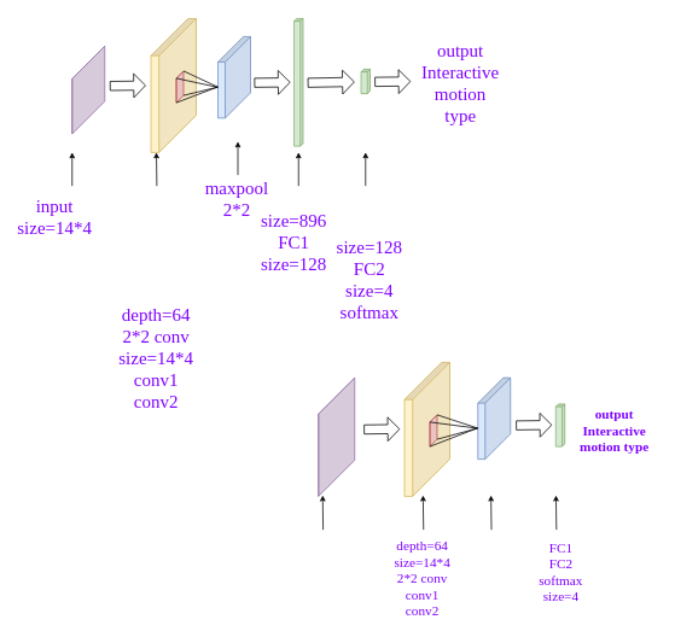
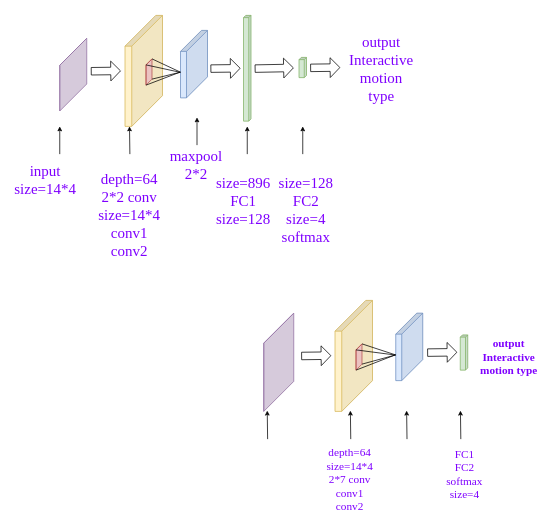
  <mxCell id="0" />
  <mxCell id="1" parent="0" />
  <mxCell id="2" value="" style="shape=cube;whiteSpace=wrap;html=1;boundedLbl=1;backgroundOutline=1;darkOpacity=0.05;darkOpacity2=0.1;fillColor=#dae8fc;strokeColor=#6c8ebf;size=28;direction=south;fontSize=15;fontStyle=0" parent="1" vertex="1"><mxGeometry x="527" y="417" width="36" height="90" as="geometry" /></mxCell>
  <mxCell id="3" value="" style="shape=cube;whiteSpace=wrap;html=1;boundedLbl=1;backgroundOutline=1;darkOpacity=0.05;darkOpacity2=0.1;fillColor=#fff2cc;strokeColor=#d6b656;size=41;direction=south;fontSize=15;fontStyle=0" parent="1" vertex="1"><mxGeometry x="446" y="400" width="50" height="148" as="geometry" /></mxCell>
  <mxCell id="4" value="" style="shape=cube;whiteSpace=wrap;html=1;boundedLbl=1;backgroundOutline=1;darkOpacity=0.05;darkOpacity2=0.1;fillColor=#d5e8d4;strokeColor=#82b366;size=3;direction=south;fontSize=15;fontStyle=0" parent="1" vertex="1"><mxGeometry x="613" y="446" width="10" height="47" as="geometry" /></mxCell>
  <mxCell id="5" value="" style="shape=cube;whiteSpace=wrap;html=1;boundedLbl=1;backgroundOutline=1;darkOpacity=0.05;darkOpacity2=0.1;fillColor=#f8cecc;strokeColor=#b85450;size=9;direction=south;fontSize=15;fontStyle=0" parent="1" vertex="1"><mxGeometry x="474" y="458" width="8" height="35" as="geometry" /></mxCell>
  <mxCell id="6" value="" style="endArrow=none;html=1;exitX=0;exitY=0;exitDx=8;exitDy=8;exitPerimeter=0;entryX=0.621;entryY=1.015;entryDx=0;entryDy=0;entryPerimeter=0;fontSize=15;fontStyle=0" parent="1" source="5" target="2" edge="1"><mxGeometry width="50" height="50" relative="1" as="geometry"><mxPoint x="571" y="607" as="sourcePoint" /><mxPoint x="508" y="475" as="targetPoint" /></mxGeometry></mxCell>
  <mxCell id="7" value="" style="endArrow=none;html=1;exitX=0;exitY=0;exitDx=0;exitDy=0;exitPerimeter=0;entryX=0.621;entryY=0.993;entryDx=0;entryDy=0;entryPerimeter=0;fontSize=15;fontStyle=0" parent="1" source="5" target="2" edge="1"><mxGeometry width="50" height="50" relative="1" as="geometry"><mxPoint x="521" y="577" as="sourcePoint" /><mxPoint x="520" y="475" as="targetPoint" /></mxGeometry></mxCell>
  <mxCell id="8" value="" style="endArrow=none;html=1;entryX=0;entryY=0;entryDx=35;entryDy=8;entryPerimeter=0;exitX=0.619;exitY=1.019;exitDx=0;exitDy=0;exitPerimeter=0;fontSize=15;fontStyle=0" parent="1" source="2" target="5" edge="1"><mxGeometry width="50" height="50" relative="1" as="geometry"><mxPoint x="511" y="472" as="sourcePoint" /><mxPoint x="491" y="627" as="targetPoint" /></mxGeometry></mxCell>
  <mxCell id="9" value="" style="endArrow=none;html=1;entryX=0;entryY=0;entryDx=27;entryDy=0;entryPerimeter=0;exitX=0.619;exitY=0.998;exitDx=0;exitDy=0;exitPerimeter=0;fontSize=15;fontStyle=0" parent="1" source="2" target="5" edge="1"><mxGeometry width="50" height="50" relative="1" as="geometry"><mxPoint x="511" y="479" as="sourcePoint" /><mxPoint x="521" y="487" as="targetPoint" /></mxGeometry></mxCell>
- <mxCell id="10" value="&lt;font color=&quot;#7f00ff&quot; style=&quot;font-size: 15px&quot;&gt;&lt;span style=&quot;font-size: 15px&quot;&gt;depth=64&lt;br&gt;&lt;/span&gt;&lt;/font&gt;&lt;span style=&quot;color: rgb(127 , 0 , 255)&quot;&gt;size=14*4&lt;/span&gt;&lt;font color=&quot;#7f00ff&quot; style=&quot;font-size: 15px&quot;&gt;&lt;span style=&quot;font-size: 15px&quot;&gt;&lt;br style=&quot;font-size: 15px&quot;&gt;2*2 conv&lt;br style=&quot;font-size: 15px&quot;&gt;conv1&lt;br style=&quot;font-size: 15px&quot;&gt;conv2&lt;/span&gt;&lt;/font&gt;" style="text;html=1;strokeColor=none;fillColor=none;align=center;verticalAlign=middle;whiteSpace=wrap;rounded=0;fontFamily=Times New Roman;fontSize=15;fontStyle=0" parent="1" vertex="1"><mxGeometry x="431" y="594" width="70" height="88" as="geometry" /></mxCell>
+ <mxCell id="10" value="&lt;font color=&quot;#7f00ff&quot; style=&quot;font-size: 15px&quot;&gt;&lt;span style=&quot;font-size: 15px&quot;&gt;depth=64&lt;br&gt;&lt;/span&gt;&lt;/font&gt;&lt;span style=&quot;color: rgb(127 , 0 , 255)&quot;&gt;size=14*4&lt;/span&gt;&lt;font color=&quot;#7f00ff&quot; style=&quot;font-size: 15px&quot;&gt;&lt;span style=&quot;font-size: 15px&quot;&gt;&lt;br style=&quot;font-size: 15px&quot;&gt;2*7 conv&lt;br style=&quot;font-size: 15px&quot;&gt;conv1&lt;br style=&quot;font-size: 15px&quot;&gt;conv2&lt;/span&gt;&lt;/font&gt;" style="text;html=1;strokeColor=none;fillColor=none;align=center;verticalAlign=middle;whiteSpace=wrap;rounded=0;fontFamily=Times New Roman;fontSize=15;fontStyle=0" parent="1" vertex="1"><mxGeometry x="431" y="594" width="70" height="88" as="geometry" /></mxCell>
  <mxCell id="11" value="" style="shape=cube;whiteSpace=wrap;html=1;boundedLbl=1;backgroundOutline=1;darkOpacity=0.05;darkOpacity2=0.1;fillColor=#e1d5e7;strokeColor=#9673a6;size=41;direction=south;fontSize=15;rotation=0;fontStyle=0" parent="1" vertex="1"><mxGeometry x="351" y="417" width="40" height="131" as="geometry" /></mxCell>
  <mxCell id="12" value="" style="endArrow=classic;html=1;endSize=4;fontSize=15;fontStyle=0" parent="1" edge="1"><mxGeometry width="50" height="50" relative="1" as="geometry"><mxPoint x="467" y="585" as="sourcePoint" /><mxPoint x="466.5" y="547" as="targetPoint" /></mxGeometry></mxCell>
  <mxCell id="13" value="" style="endArrow=classic;html=1;endSize=4;fontSize=15;fontStyle=0" parent="1" edge="1"><mxGeometry width="50" height="50" relative="1" as="geometry"><mxPoint x="542" y="585" as="sourcePoint" /><mxPoint x="541.5" y="547" as="targetPoint" /></mxGeometry></mxCell>
  <mxCell id="14" value="" style="endArrow=classic;html=1;endSize=4;fontSize=15;fontStyle=0" parent="1" edge="1"><mxGeometry width="50" height="50" relative="1" as="geometry"><mxPoint x="356.16" y="585" as="sourcePoint" /><mxPoint x="355.66" y="547" as="targetPoint" /></mxGeometry></mxCell>
  <mxCell id="15" value="" style="shape=flexArrow;endArrow=classic;html=1;endWidth=15.429;endSize=4;startWidth=15.429;startSize=6.669;width=10;entryX=0;entryY=0;entryDx=64.5;entryDy=10;entryPerimeter=0;fontSize=15;fontStyle=0" parent="1" edge="1"><mxGeometry width="50" height="50" relative="1" as="geometry"><mxPoint x="401" y="474.16" as="sourcePoint" /><mxPoint x="441" y="473.66" as="targetPoint" /></mxGeometry></mxCell>
  <mxCell id="16" value="&lt;span style=&quot;font-size: 15px&quot;&gt;&lt;font color=&quot;#7f00ff&quot; face=&quot;Times New Roman&quot; style=&quot;font-size: 15px&quot;&gt;FC1&lt;br style=&quot;font-size: 15px&quot;&gt;FC2&lt;br style=&quot;font-size: 15px&quot;&gt;softmax&lt;br&gt;&lt;/font&gt;&lt;/span&gt;&lt;span style=&quot;color: rgb(127 , 0 , 255) ; font-family: &amp;#34;times new roman&amp;#34;&quot;&gt;size=4&lt;/span&gt;&lt;span style=&quot;font-size: 15px&quot;&gt;&lt;font color=&quot;#7f00ff&quot; face=&quot;Times New Roman&quot; style=&quot;font-size: 15px&quot;&gt;&lt;br&gt;&lt;/font&gt;&lt;/span&gt;" style="text;html=1;strokeColor=none;fillColor=none;align=center;verticalAlign=middle;whiteSpace=wrap;rounded=0;fontSize=15;fontStyle=0" parent="1" vertex="1"><mxGeometry x="586.5" y="594" width="63.5" height="73" as="geometry" /></mxCell>
  <mxCell id="17" value="&lt;font color=&quot;#7f00ff&quot; face=&quot;Times New Roman&quot; style=&quot;font-size: 15px;&quot;&gt;&lt;span style=&quot;font-size: 15px;&quot;&gt;&lt;b style=&quot;font-size: 15px;&quot;&gt;output&lt;br style=&quot;font-size: 15px;&quot;&gt;Interactive motion type&lt;/b&gt;&lt;/span&gt;&lt;/font&gt;" style="text;html=1;strokeColor=none;fillColor=none;align=center;verticalAlign=middle;whiteSpace=wrap;rounded=0;fontSize=15;fontStyle=0" parent="1" vertex="1"><mxGeometry x="633" y="446" width="90" height="57.5" as="geometry" /></mxCell>
  <mxCell id="18" value="" style="shape=cube;whiteSpace=wrap;html=1;boundedLbl=1;backgroundOutline=1;darkOpacity=0.05;darkOpacity2=0.1;fillColor=#dae8fc;strokeColor=#6c8ebf;size=28;direction=south;fontSize=20;fontStyle=0" parent="1" vertex="1"><mxGeometry x="240" y="40" width="36" height="90" as="geometry" /></mxCell>
  <mxCell id="19" value="" style="shape=cube;whiteSpace=wrap;html=1;boundedLbl=1;backgroundOutline=1;darkOpacity=0.05;darkOpacity2=0.1;fillColor=#fff2cc;strokeColor=#d6b656;size=41;direction=south;fontSize=20;fontStyle=0" parent="1" vertex="1"><mxGeometry x="166" y="20" width="50" height="148" as="geometry" /></mxCell>
  <mxCell id="20" value="" style="shape=cube;whiteSpace=wrap;html=1;boundedLbl=1;backgroundOutline=1;darkOpacity=0.05;darkOpacity2=0.1;fillColor=#d5e8d4;strokeColor=#82b366;size=3;direction=south;fontSize=20;fontStyle=0" parent="1" vertex="1"><mxGeometry x="324" y="20" width="10" height="141" as="geometry" /></mxCell>
  <mxCell id="21" value="" style="shape=cube;whiteSpace=wrap;html=1;boundedLbl=1;backgroundOutline=1;darkOpacity=0.05;darkOpacity2=0.1;fillColor=#d5e8d4;strokeColor=#82b366;size=3;direction=south;fontSize=20;fontStyle=0" parent="1" vertex="1"><mxGeometry x="398" y="76" width="10" height="27" as="geometry" /></mxCell>
  <mxCell id="22" value="" style="shape=cube;whiteSpace=wrap;html=1;boundedLbl=1;backgroundOutline=1;darkOpacity=0.05;darkOpacity2=0.1;fillColor=#f8cecc;strokeColor=#b85450;size=9;direction=south;fontSize=20;fontStyle=0" parent="1" vertex="1"><mxGeometry x="194" y="78" width="8" height="35" as="geometry" /></mxCell>
  <mxCell id="23" value="" style="endArrow=none;html=1;exitX=0;exitY=0;exitDx=8;exitDy=8;exitPerimeter=0;entryX=0.621;entryY=1.015;entryDx=0;entryDy=0;entryPerimeter=0;fontSize=20;fontStyle=0" parent="1" source="22" target="18" edge="1"><mxGeometry width="50" height="50" relative="1" as="geometry"><mxPoint x="291" y="227" as="sourcePoint" /><mxPoint x="228" y="95" as="targetPoint" /></mxGeometry></mxCell>
  <mxCell id="24" value="" style="endArrow=none;html=1;exitX=0;exitY=0;exitDx=0;exitDy=0;exitPerimeter=0;entryX=0.621;entryY=0.993;entryDx=0;entryDy=0;entryPerimeter=0;fontSize=20;fontStyle=0" parent="1" source="22" target="18" edge="1"><mxGeometry width="50" height="50" relative="1" as="geometry"><mxPoint x="241" y="197" as="sourcePoint" /><mxPoint x="240" y="95" as="targetPoint" /></mxGeometry></mxCell>
  <mxCell id="25" value="" style="endArrow=none;html=1;entryX=0;entryY=0;entryDx=35;entryDy=8;entryPerimeter=0;exitX=0.619;exitY=1.019;exitDx=0;exitDy=0;exitPerimeter=0;fontSize=20;fontStyle=0" parent="1" source="18" target="22" edge="1"><mxGeometry width="50" height="50" relative="1" as="geometry"><mxPoint x="231" y="92" as="sourcePoint" /><mxPoint x="211" y="247" as="targetPoint" /></mxGeometry></mxCell>
  <mxCell id="26" value="" style="endArrow=none;html=1;entryX=0;entryY=0;entryDx=27;entryDy=0;entryPerimeter=0;exitX=0.619;exitY=0.998;exitDx=0;exitDy=0;exitPerimeter=0;fontSize=20;fontStyle=0" parent="1" source="18" target="22" edge="1"><mxGeometry width="50" height="50" relative="1" as="geometry"><mxPoint x="231" y="99" as="sourcePoint" /><mxPoint x="241" y="107" as="targetPoint" /></mxGeometry></mxCell>
- <mxCell id="27" value="&lt;font color=&quot;#7f00ff&quot; style=&quot;font-size: 20px;&quot;&gt;&lt;span style=&quot;font-size: 20px;&quot;&gt;depth=64&lt;br style=&quot;font-size: 20px;&quot;&gt;2*2 conv&lt;br style=&quot;font-size: 20px;&quot;&gt;size=14*4&lt;br style=&quot;font-size: 20px;&quot;&gt;conv1&lt;br style=&quot;font-size: 20px;&quot;&gt;conv2&lt;/span&gt;&lt;/font&gt;&lt;br style=&quot;font-size: 20px;&quot;&gt;" style="text;html=1;strokeColor=none;fillColor=none;align=center;verticalAlign=middle;whiteSpace=wrap;rounded=0;fontFamily=Times New Roman;fontSize=20;fontStyle=0;fillOpacity=50;opacity=0;glass=0;comic=0;perimeterSpacing=7;spacing=50;" parent="1" vertex="1"><mxGeometry x="137" y="340" width="70" height="110" as="geometry" /></mxCell>
+ <mxCell id="27" value="&lt;font color=&quot;#7f00ff&quot; style=&quot;font-size: 20px;&quot;&gt;&lt;span style=&quot;font-size: 20px;&quot;&gt;depth=64&lt;br style=&quot;font-size: 20px;&quot;&gt;2*2 conv&lt;br style=&quot;font-size: 20px;&quot;&gt;size=14*4&lt;br style=&quot;font-size: 20px;&quot;&gt;conv1&lt;br style=&quot;font-size: 20px;&quot;&gt;conv2&lt;/span&gt;&lt;/font&gt;&lt;br style=&quot;font-size: 20px;&quot;&gt;" style="text;html=1;strokeColor=none;fillColor=none;align=center;verticalAlign=middle;whiteSpace=wrap;rounded=0;fontFamily=Times New Roman;fontSize=20;fontStyle=0;fillOpacity=50;opacity=0;glass=0;comic=0;perimeterSpacing=7;spacing=50;" parent="1" vertex="1"><mxGeometry x="137" y="230" width="70" height="110" as="geometry" /></mxCell>
  <mxCell id="28" value="&lt;font color=&quot;#7f00ff&quot; style=&quot;font-size: 20px&quot;&gt;&lt;span style=&quot;font-size: 20px&quot;&gt;maxpool&lt;br&gt;2*2&lt;br style=&quot;font-size: 20px&quot;&gt;&lt;/span&gt;&lt;/font&gt;" style="text;html=1;strokeColor=none;fillColor=none;align=center;verticalAlign=middle;whiteSpace=wrap;rounded=0;fontFamily=Times New Roman;fontSize=20;fontStyle=0" parent="1" vertex="1"><mxGeometry x="219" y="190" width="84" height="56" as="geometry" /></mxCell>
  <mxCell id="29" value="&lt;font color=&quot;#7f00ff&quot; style=&quot;font-size: 20px&quot;&gt;&lt;span style=&quot;font-size: 20px&quot;&gt;size=896&lt;br style=&quot;font-size: 20px&quot;&gt;FC1&lt;br style=&quot;font-size: 20px&quot;&gt;size=128&lt;/span&gt;&lt;/font&gt;" style="text;html=1;strokeColor=none;fillColor=none;align=center;verticalAlign=middle;whiteSpace=wrap;rounded=0;direction=south;fontFamily=Times New Roman;fontSize=20;fontStyle=0" parent="1" vertex="1"><mxGeometry x="287" y="227" width="74" height="80" as="geometry" /></mxCell>
  <mxCell id="30" value="" style="shape=cube;whiteSpace=wrap;html=1;boundedLbl=1;backgroundOutline=1;darkOpacity=0.05;darkOpacity2=0.1;fillColor=#e1d5e7;strokeColor=#9673a6;size=41;direction=south;fontSize=20;fontStyle=0" parent="1" vertex="1"><mxGeometry x="79" y="50.5" width="36" height="97" as="geometry" /></mxCell>
  <mxCell id="31" value="&lt;font style=&quot;font-size: 20px&quot; color=&quot;#7f00ff&quot;&gt;&lt;span style=&quot;font-size: 20px ; line-height: 110%&quot;&gt;input&lt;br style=&quot;font-size: 20px&quot;&gt;size=14*4&lt;/span&gt;&lt;/font&gt;" style="text;html=1;strokeColor=none;fillColor=none;align=center;verticalAlign=middle;whiteSpace=wrap;rounded=0;fontFamily=Times New Roman;fontSize=20;fontStyle=0;strokeOpacity=100;imageHeight=17;" parent="1" vertex="1"><mxGeometry x="20" y="213" width="80" height="50" as="geometry" /></mxCell>
  <mxCell id="32" value="" style="shape=flexArrow;endArrow=classic;html=1;endWidth=15.429;endSize=4;startWidth=15.429;startSize=6.669;width=10;fontSize=20;fontStyle=0" parent="1" edge="1"><mxGeometry width="50" height="50" relative="1" as="geometry"><mxPoint x="339" y="91" as="sourcePoint" /><mxPoint x="391" y="90" as="targetPoint" /></mxGeometry></mxCell>
  <mxCell id="33" value="" style="endArrow=classic;html=1;endSize=4;fontSize=20;fontStyle=0" parent="1" edge="1"><mxGeometry width="50" height="50" relative="1" as="geometry"><mxPoint x="172.5" y="205" as="sourcePoint" /><mxPoint x="172" y="168" as="targetPoint" /></mxGeometry></mxCell>
  <mxCell id="34" value="" style="endArrow=classic;html=1;endSize=4;fontSize=20;fontStyle=0" parent="1" edge="1"><mxGeometry width="50" height="50" relative="1" as="geometry"><mxPoint x="262" y="193" as="sourcePoint" /><mxPoint x="262" y="156" as="targetPoint" /></mxGeometry></mxCell>
  <mxCell id="35" value="" style="endArrow=classic;html=1;endSize=4;fontSize=20;fontStyle=0" parent="1" edge="1"><mxGeometry width="50" height="50" relative="1" as="geometry"><mxPoint x="79" y="205" as="sourcePoint" /><mxPoint x="79" y="168" as="targetPoint" /></mxGeometry></mxCell>
  <mxCell id="36" value="" style="shape=flexArrow;endArrow=classic;html=1;endWidth=15.429;endSize=4;startWidth=15.429;startSize=6.669;width=10;entryX=0;entryY=0;entryDx=64.5;entryDy=10;entryPerimeter=0;fontSize=20;fontStyle=0" parent="1" edge="1"><mxGeometry width="50" height="50" relative="1" as="geometry"><mxPoint x="280" y="91" as="sourcePoint" /><mxPoint x="320" y="90.5" as="targetPoint" /></mxGeometry></mxCell>
  <mxCell id="37" value="" style="shape=flexArrow;endArrow=classic;html=1;endWidth=15.429;endSize=4;startWidth=15.429;startSize=6.669;width=10;entryX=0;entryY=0;entryDx=64.5;entryDy=10;entryPerimeter=0;fontSize=20;fontStyle=0" parent="1" edge="1"><mxGeometry width="50" height="50" relative="1" as="geometry"><mxPoint x="120.5" y="94.5" as="sourcePoint" /><mxPoint x="160.5" y="94" as="targetPoint" /></mxGeometry></mxCell>
  <mxCell id="38" value="" style="endArrow=classic;html=1;endSize=4;fontSize=20;fontStyle=0" parent="1" edge="1"><mxGeometry width="50" height="50" relative="1" as="geometry"><mxPoint x="329" y="205" as="sourcePoint" /><mxPoint x="329" y="168" as="targetPoint" /></mxGeometry></mxCell>
- <mxCell id="39" value="&lt;span style=&quot;font-size: 20px;&quot;&gt;&lt;font color=&quot;#7f00ff&quot; face=&quot;Times New Roman&quot; style=&quot;font-size: 20px;&quot;&gt;size=128&lt;br style=&quot;font-size: 20px;&quot;&gt;FC2&lt;br style=&quot;font-size: 20px;&quot;&gt;size=4&lt;br style=&quot;font-size: 20px;&quot;&gt;softmax&lt;/font&gt;&lt;/span&gt;" style="text;html=1;strokeColor=none;fillColor=none;align=center;verticalAlign=middle;whiteSpace=wrap;rounded=0;fontSize=20;fontStyle=0" parent="1" vertex="1"><mxGeometry x="375" y="260" width="65" height="95.5" as="geometry" /></mxCell>
+ <mxCell id="39" value="&lt;span style=&quot;font-size: 20px;&quot;&gt;&lt;font color=&quot;#7f00ff&quot; face=&quot;Times New Roman&quot; style=&quot;font-size: 20px;&quot;&gt;size=128&lt;br style=&quot;font-size: 20px;&quot;&gt;FC2&lt;br style=&quot;font-size: 20px;&quot;&gt;size=4&lt;br style=&quot;font-size: 20px;&quot;&gt;softmax&lt;/font&gt;&lt;/span&gt;" style="text;html=1;strokeColor=none;fillColor=none;align=center;verticalAlign=middle;whiteSpace=wrap;rounded=0;fontSize=20;fontStyle=0" parent="1" vertex="1"><mxGeometry x="375" y="230" width="65" height="95.5" as="geometry" /></mxCell>
  <mxCell id="40" value="" style="endArrow=classic;html=1;endSize=4;fontSize=20;fontStyle=0" parent="1" edge="1"><mxGeometry width="50" height="50" relative="1" as="geometry"><mxPoint x="403" y="205" as="sourcePoint" /><mxPoint x="403" y="168" as="targetPoint" /></mxGeometry></mxCell>
  <mxCell id="41" value="" style="shape=flexArrow;endArrow=classic;html=1;endWidth=15.429;endSize=4;startWidth=15.429;startSize=6.669;width=10;entryX=0;entryY=0;entryDx=64.5;entryDy=10;entryPerimeter=0;fontSize=20;fontStyle=0" parent="1" edge="1"><mxGeometry width="50" height="50" relative="1" as="geometry"><mxPoint x="413" y="90" as="sourcePoint" /><mxPoint x="453" y="89.5" as="targetPoint" /></mxGeometry></mxCell>
  <mxCell id="42" value="&lt;font color=&quot;#7f00ff&quot; face=&quot;Times New Roman&quot; style=&quot;font-size: 20px;&quot;&gt;&lt;span style=&quot;font-size: 20px;&quot;&gt;output&lt;br style=&quot;font-size: 20px;&quot;&gt;Interactive motion type&lt;/span&gt;&lt;/font&gt;&lt;br style=&quot;font-size: 20px;&quot;&gt;" style="text;html=1;strokeColor=none;fillColor=none;align=center;verticalAlign=middle;whiteSpace=wrap;rounded=0;fontSize=20;fontStyle=0" parent="1" vertex="1"><mxGeometry x="463" y="42" width="90" height="97" as="geometry" /></mxCell>
  <mxCell id="43" value="" style="endArrow=classic;html=1;endSize=4;fontSize=15;fontStyle=0" parent="1" edge="1"><mxGeometry width="50" height="50" relative="1" as="geometry"><mxPoint x="613.75" y="585" as="sourcePoint" /><mxPoint x="613.25" y="547" as="targetPoint" /></mxGeometry></mxCell>
  <mxCell id="44" value="" style="shape=flexArrow;endArrow=classic;html=1;endWidth=15.429;endSize=4;startWidth=15.429;startSize=6.669;width=10;entryX=0;entryY=0;entryDx=64.5;entryDy=10;entryPerimeter=0;fontSize=15;fontStyle=0" parent="1" edge="1"><mxGeometry width="50" height="50" relative="1" as="geometry"><mxPoint x="569" y="469.66" as="sourcePoint" /><mxPoint x="609" y="469.16" as="targetPoint" /></mxGeometry></mxCell>
